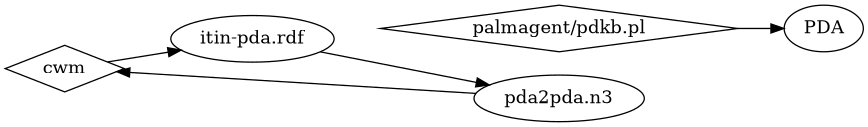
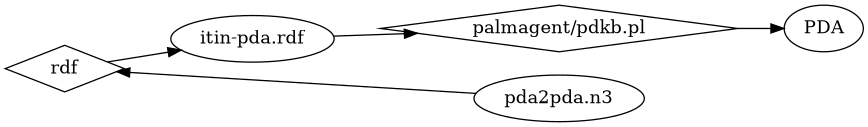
  digraph {
    rankdir=LR
-   n1 [label=cwm shape=diamond]
+   n1 [label=rdf shape=diamond]
    "itin-pda.rdf"
    n3 [label="palmagent/pdkb.pl" shape=diamond]
    n4 [label="pda2pda.n3"]
    PDA
    n1 -> "itin-pda.rdf"
-   "itin-pda.rdf" -> n4
+   "itin-pda.rdf" -> n3
    n3 -> PDA
    n4 -> n1
  }
